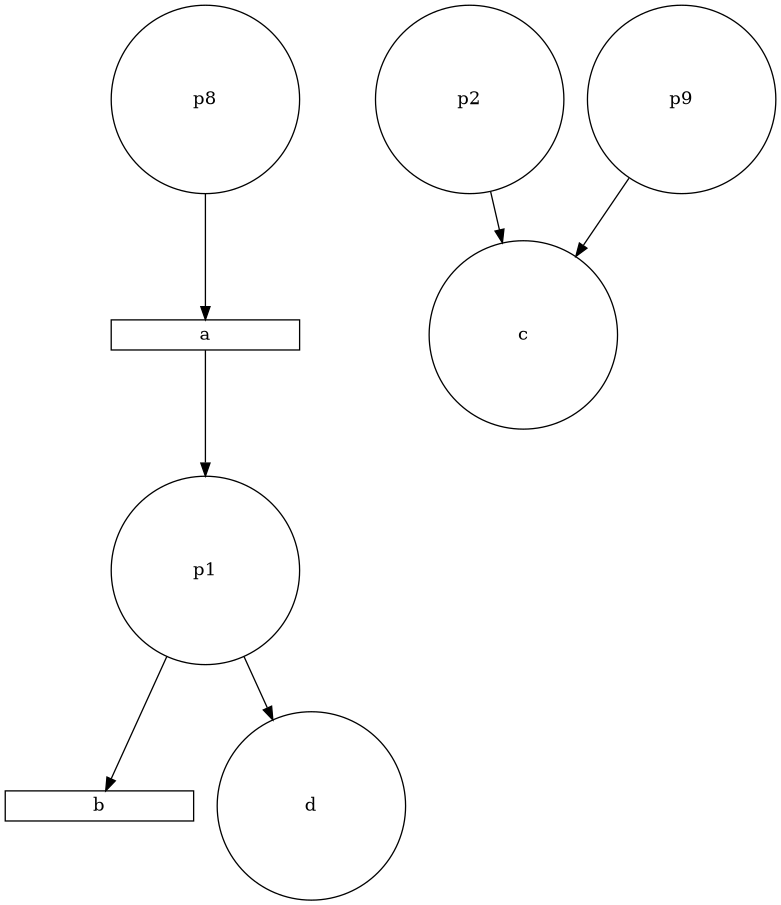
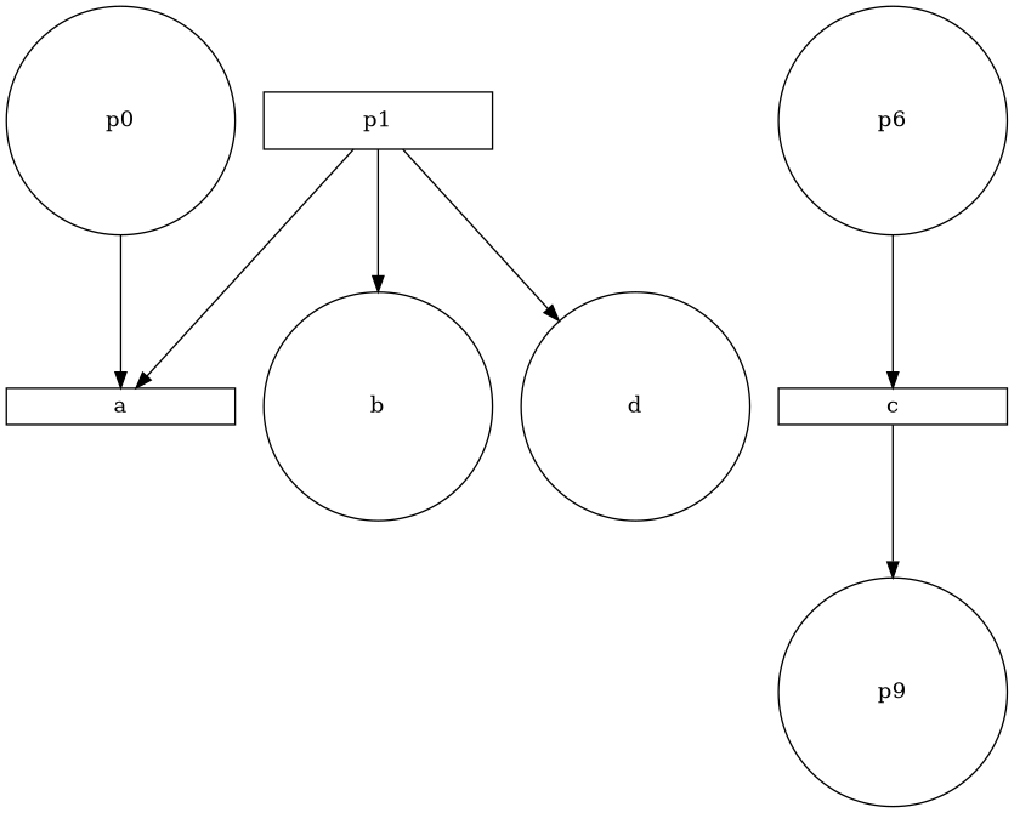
  digraph {
    node [shape=circle]
-   p0 [fixedsize=true width=2 label=p8]
-   p1 [fixedsize=true width=2]
-   p2 [fixedsize=true width=2]
+   p0 [fixedsize=true width=2]
+   p1 [fixedsize=true shape=box width=2]
+   p2 [fixedsize=true width=2 label=p6]
    n4 [fixedsize=true label=p9 width=2]
    a [height=0.2 shape=rect width=2]
-   b [height=0.2 shape=rect width=2]
-   c [height=0.2 width=2]
+   b [height=0.2 width=2]
+   c [height=0.2 shape=rect width=2]
    d [height=0.2 width=2]
    subgraph sub_1 {
      color=gray
      shape=circle
      p0
      p1
      p2
      n4
    }
    subgraph sub_2 {
      a
      b
      c
      d
    }
    p0 -> a
    p1 -> b
    p1 -> d
    p2 -> c
-   a -> p1
-   n4 -> c
+   p1 -> a
+   c -> n4
  }
